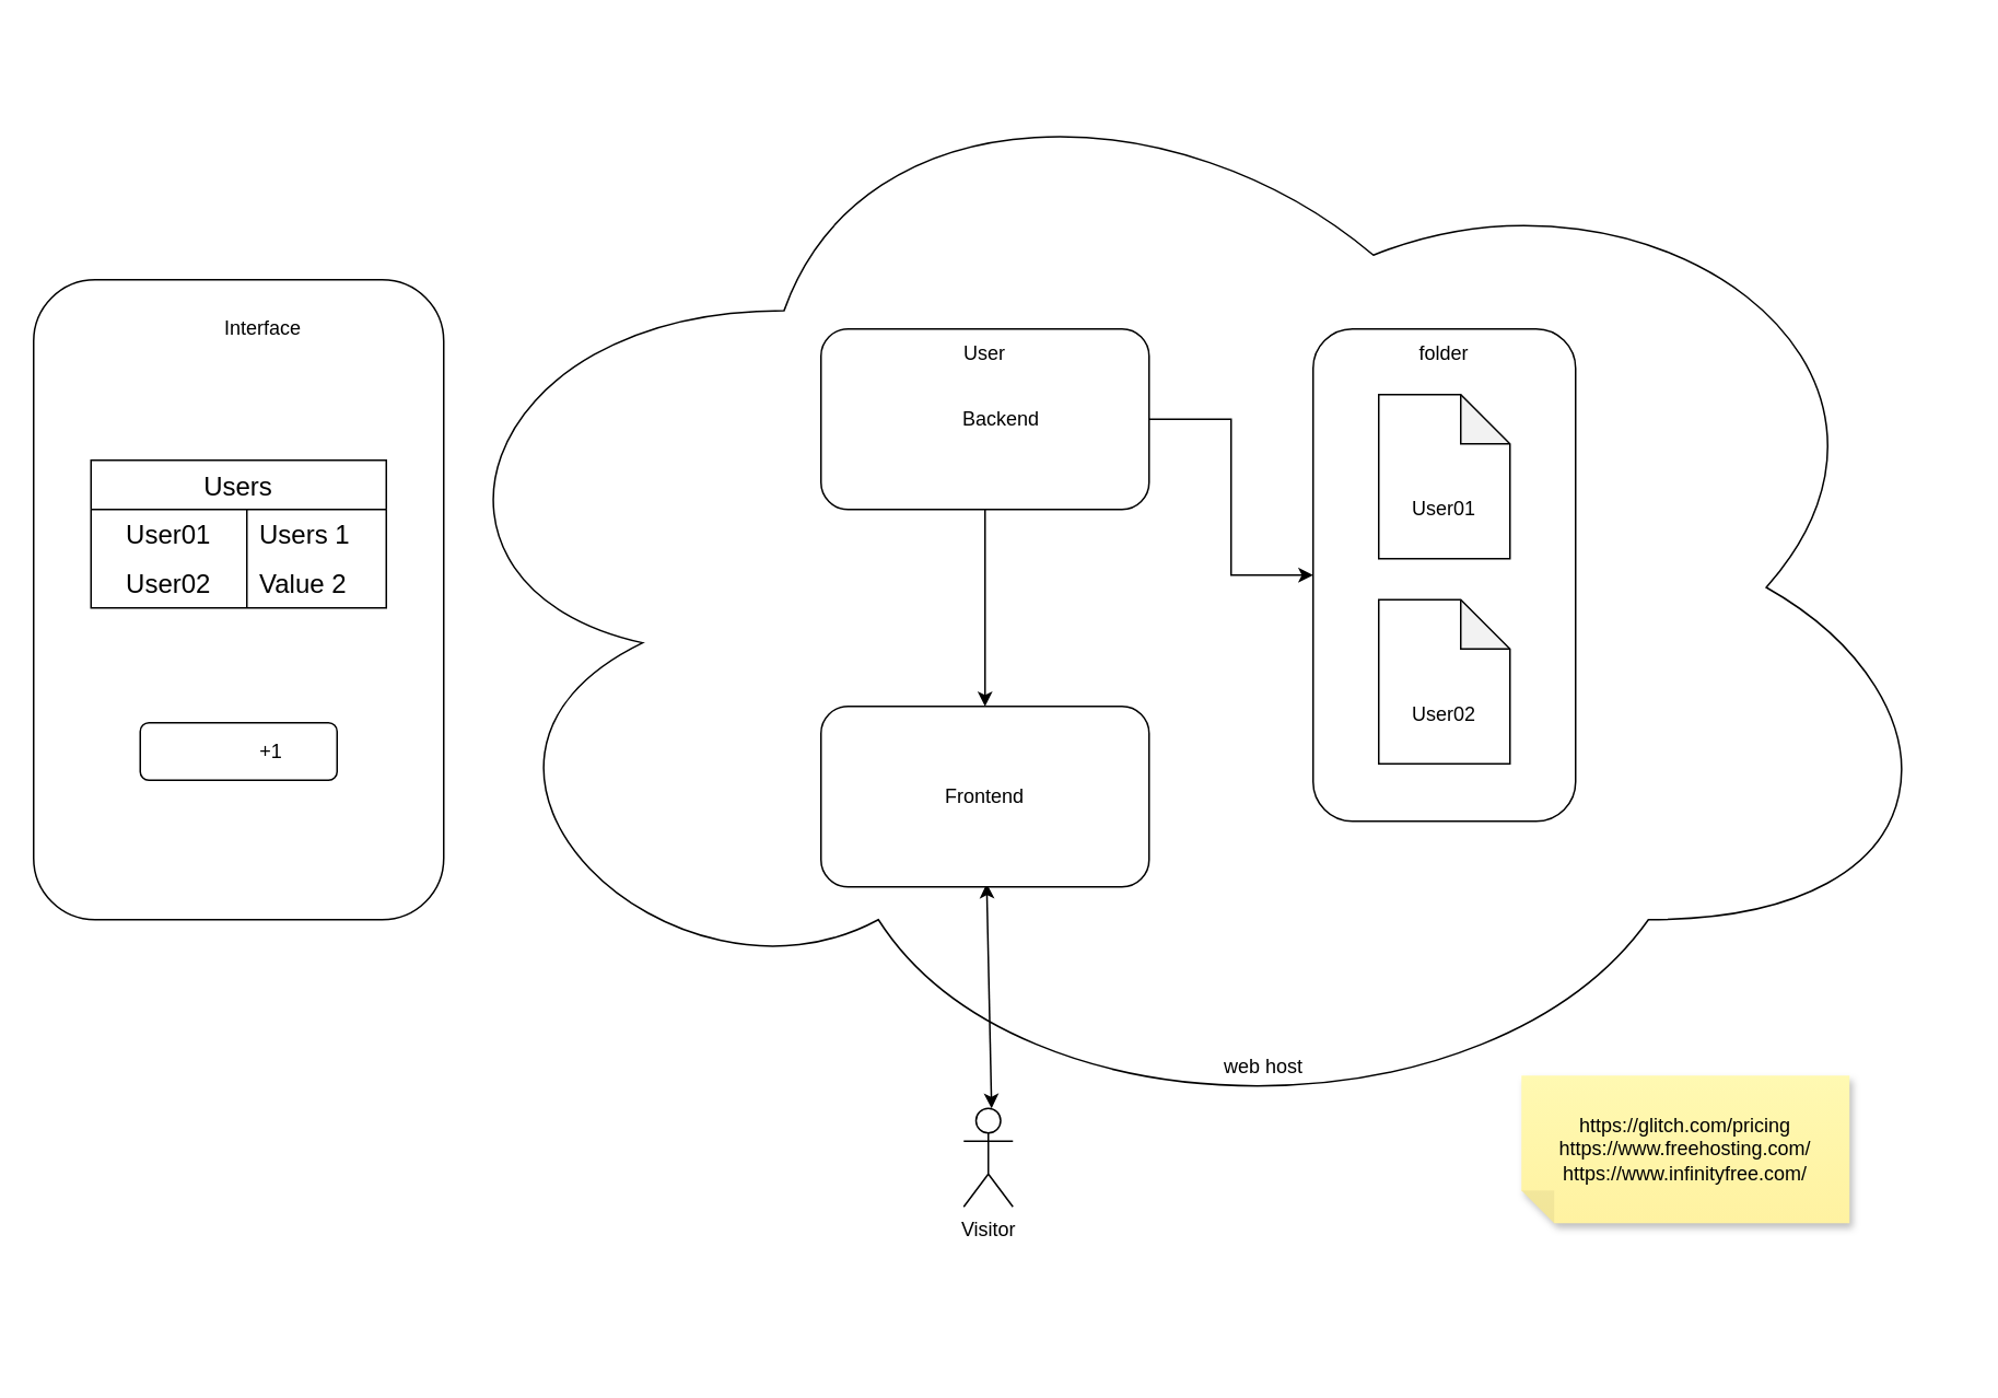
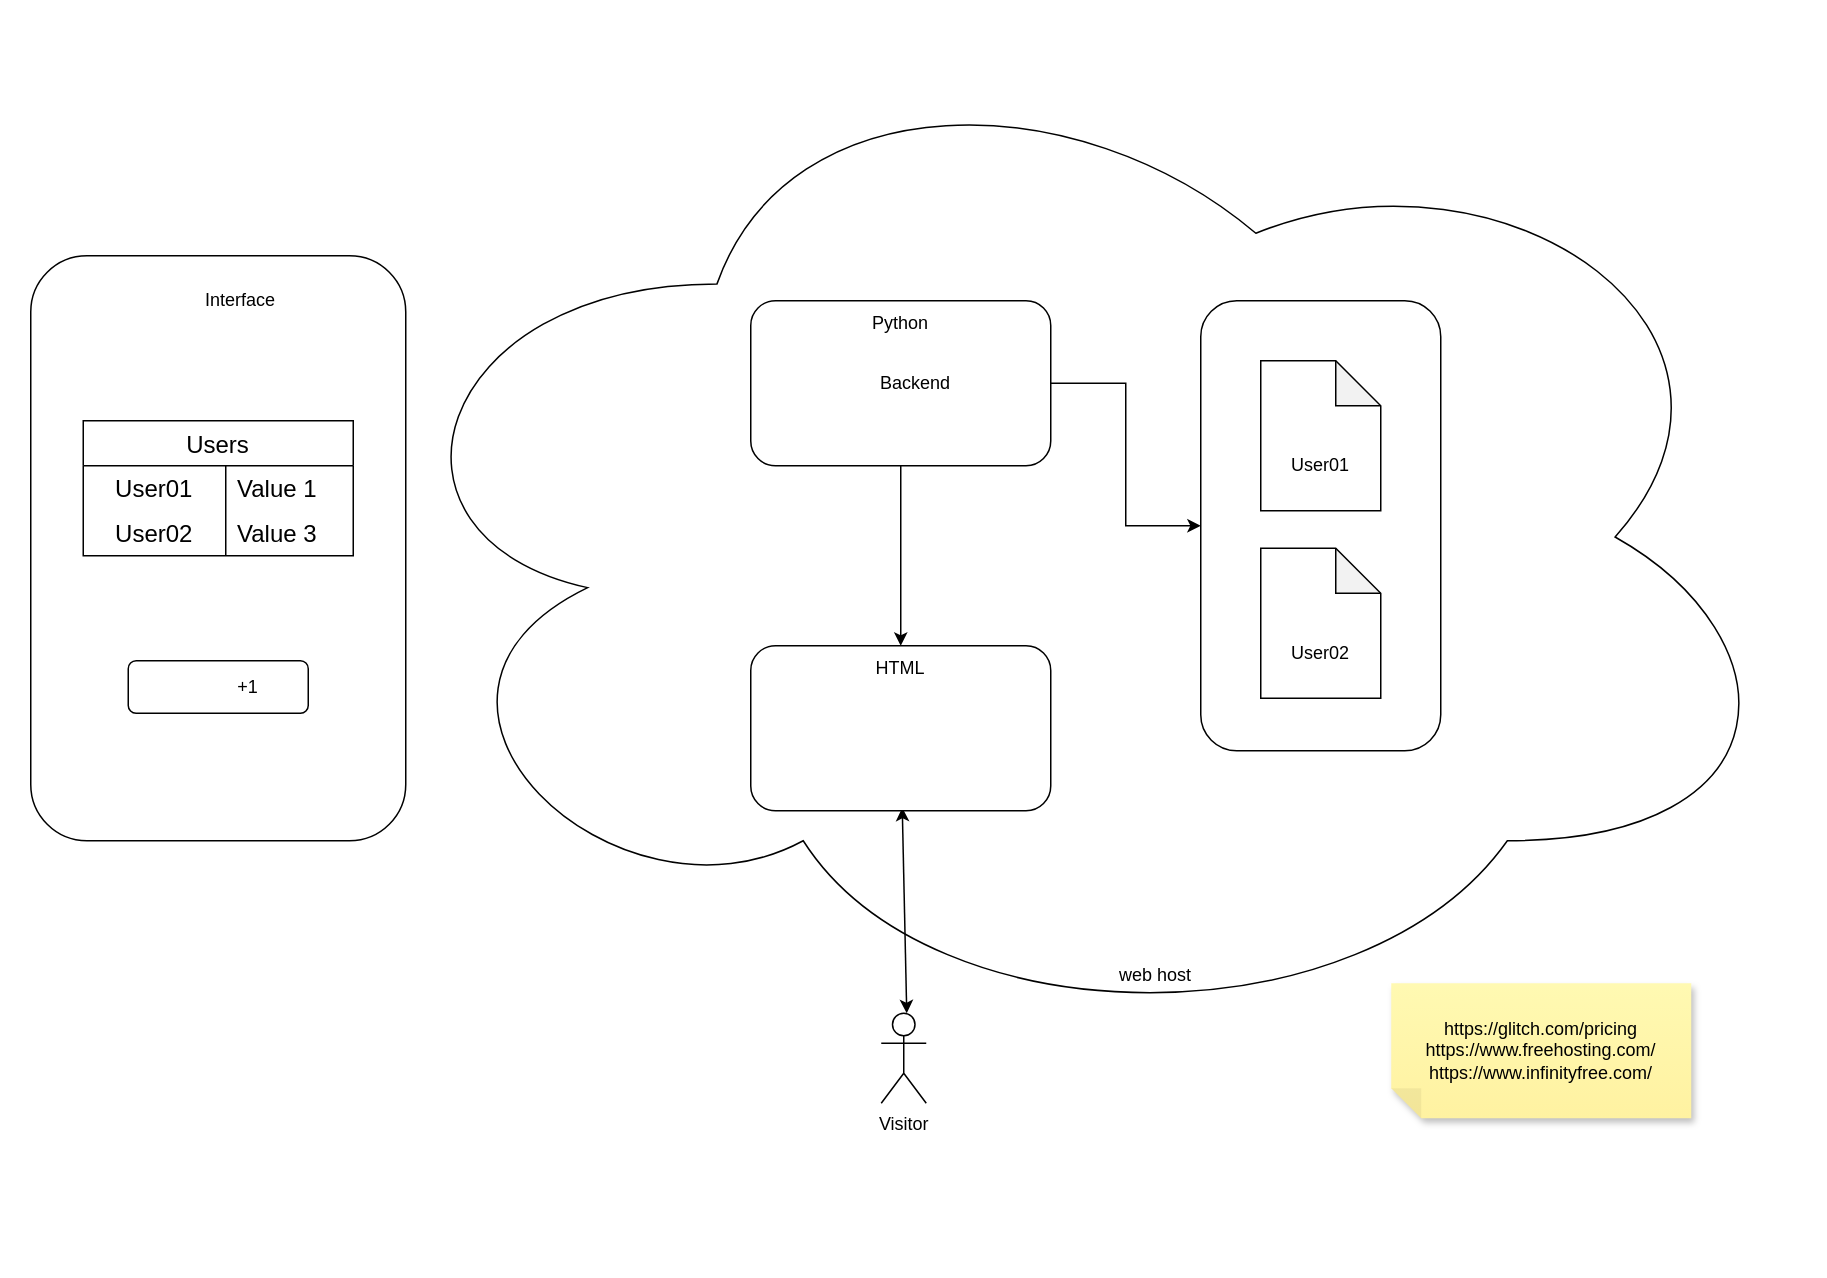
  <mxCell id="0" />
  <mxCell id="1" parent="0" />
  <mxCell id="2" value="" style="ellipse;shape=cloud;whiteSpace=wrap;html=1;" vertex="1" parent="1"><mxGeometry x="238" y="20" width="958" height="675" as="geometry" /></mxCell>
  <mxCell id="3" value="" style="group" vertex="1" connectable="0" parent="1"><mxGeometry x="800" y="200" width="327" height="455" as="geometry" /></mxCell>
  <mxCell id="4" value="" style="rounded=1;whiteSpace=wrap;html=1;" vertex="1" parent="3"><mxGeometry width="160" height="300" as="geometry" /></mxCell>
  <mxCell id="5" value="" style="shape=note;whiteSpace=wrap;html=1;backgroundOutline=1;darkOpacity=0.05;" vertex="1" parent="3"><mxGeometry x="40" y="40" width="80" height="100" as="geometry" /></mxCell>
  <mxCell id="6" value="User01" style="text;html=1;align=center;verticalAlign=middle;whiteSpace=wrap;rounded=0;" vertex="1" parent="3"><mxGeometry x="50" y="95" width="60" height="30" as="geometry" /></mxCell>
  <mxCell id="7" value="" style="shape=note;whiteSpace=wrap;html=1;backgroundOutline=1;darkOpacity=0.05;" vertex="1" parent="3"><mxGeometry x="40" y="165" width="80" height="100" as="geometry" /></mxCell>
  <mxCell id="8" value="User02" style="text;html=1;align=center;verticalAlign=middle;whiteSpace=wrap;rounded=0;" vertex="1" parent="3"><mxGeometry x="50" y="220" width="60" height="30" as="geometry" /></mxCell>
- <mxCell id="9" value="folder" style="text;html=1;align=center;verticalAlign=middle;whiteSpace=wrap;rounded=0;" vertex="1" parent="3"><mxGeometry x="50" width="60" height="30" as="geometry" /></mxCell>
  <mxCell id="10" value="" style="group" vertex="1" connectable="0" parent="1"><mxGeometry x="500" y="200" width="666" height="460" as="geometry" /></mxCell>
  <mxCell id="11" value="" style="group" vertex="1" connectable="0" parent="10"><mxGeometry width="200" height="110" as="geometry" /></mxCell>
  <mxCell id="12" value="" style="rounded=1;whiteSpace=wrap;html=1;" vertex="1" parent="11"><mxGeometry width="200" height="110" as="geometry" /></mxCell>
  <mxCell id="13" value="Backend" style="text;html=1;align=center;verticalAlign=middle;whiteSpace=wrap;rounded=0;" vertex="1" parent="11"><mxGeometry x="80" y="40" width="60" height="30" as="geometry" /></mxCell>
- <mxCell id="14" value="User" style="text;html=1;align=center;verticalAlign=middle;whiteSpace=wrap;rounded=0;" vertex="1" parent="11"><mxGeometry x="70" width="60" height="30" as="geometry" /></mxCell>
+ <mxCell id="14" value="Python" style="text;html=1;align=center;verticalAlign=middle;whiteSpace=wrap;rounded=0;" vertex="1" parent="11"><mxGeometry x="70" width="60" height="30" as="geometry" /></mxCell>
  <mxCell id="15" value="" style="group" vertex="1" connectable="0" parent="1"><mxGeometry x="500" y="430" width="200" height="400" as="geometry" /></mxCell>
  <mxCell id="16" value="Visitor" style="shape=umlActor;verticalLabelPosition=bottom;verticalAlign=top;html=1;outlineConnect=0;" vertex="1" parent="15"><mxGeometry x="87" y="245" width="30" height="60" as="geometry" /></mxCell>
  <mxCell id="17" value="" style="endArrow=classic;startArrow=classic;html=1;rounded=0;entryX=0.46;entryY=0.982;entryDx=0;entryDy=0;entryPerimeter=0;" edge="1" parent="15"><mxGeometry width="50" height="50" relative="1" as="geometry"><mxPoint x="104" y="245" as="sourcePoint" /><mxPoint x="101" y="108.02" as="targetPoint" /></mxGeometry></mxCell>
  <mxCell id="18" value="" style="group" vertex="1" connectable="0" parent="15"><mxGeometry width="200" height="110" as="geometry" /></mxCell>
  <mxCell id="19" value="" style="rounded=1;whiteSpace=wrap;html=1;" vertex="1" parent="18"><mxGeometry width="200" height="110" as="geometry" /></mxCell>
- <mxCell id="20" value="Frontend" style="text;html=1;align=center;verticalAlign=middle;whiteSpace=wrap;rounded=0;" vertex="1" parent="18"><mxGeometry x="70" y="40" width="60" height="30" as="geometry" /></mxCell>
+ <mxCell id="21" value="HTML" style="text;html=1;align=center;verticalAlign=middle;whiteSpace=wrap;rounded=0;" vertex="1" parent="18"><mxGeometry x="70" width="60" height="30" as="geometry" /></mxCell>
  <mxCell id="22" value="web host" style="text;html=1;align=center;verticalAlign=middle;whiteSpace=wrap;rounded=0;" vertex="1" parent="1"><mxGeometry x="740" y="635" width="60" height="30" as="geometry" /></mxCell>
  <mxCell id="23" style="edgeStyle=orthogonalEdgeStyle;rounded=0;orthogonalLoop=1;jettySize=auto;html=1;exitX=1;exitY=0.5;exitDx=0;exitDy=0;" edge="1" parent="1" source="12" target="4"><mxGeometry relative="1" as="geometry" /></mxCell>
  <mxCell id="24" style="edgeStyle=orthogonalEdgeStyle;rounded=0;orthogonalLoop=1;jettySize=auto;html=1;exitX=0.5;exitY=1;exitDx=0;exitDy=0;entryX=0.5;entryY=0;entryDx=0;entryDy=0;" edge="1" parent="1" source="12" target="19"><mxGeometry relative="1" as="geometry" /></mxCell>
  <mxCell id="25" value="&lt;div&gt;https://glitch.com/pricing&lt;/div&gt;https://www.freehosting.com/&lt;br&gt;https://www.infinityfree.com/" style="shape=note;whiteSpace=wrap;html=1;backgroundOutline=1;fontColor=#000000;darkOpacity=0.05;fillColor=#FFF9B2;strokeColor=none;fillStyle=solid;direction=west;gradientDirection=north;gradientColor=#FFF2A1;shadow=1;size=20;pointerEvents=1;" vertex="1" parent="1"><mxGeometry x="927" y="655" width="200" height="90" as="geometry" /></mxCell>
  <mxCell id="26" value="" style="rounded=1;whiteSpace=wrap;html=1;" vertex="1" parent="1"><mxGeometry x="20" y="170" width="250" height="390" as="geometry" /></mxCell>
  <mxCell id="27" value="" style="rounded=1;whiteSpace=wrap;html=1;" vertex="1" parent="1"><mxGeometry x="85" y="440" width="120" height="35" as="geometry" /></mxCell>
  <mxCell id="28" value="+1" style="text;html=1;align=center;verticalAlign=middle;whiteSpace=wrap;rounded=0;" vertex="1" parent="1"><mxGeometry x="135" y="442.5" width="60" height="30" as="geometry" /></mxCell>
  <mxCell id="29" value="Users" style="shape=table;startSize=30;container=1;collapsible=0;childLayout=tableLayout;fixedRows=1;rowLines=0;fontStyle=0;strokeColor=default;fontSize=16;" vertex="1" parent="1"><mxGeometry x="55" y="280" width="180" height="90" as="geometry" /></mxCell>
  <mxCell id="30" value="" style="shape=tableRow;horizontal=0;startSize=0;swimlaneHead=0;swimlaneBody=0;top=0;left=0;bottom=0;right=0;collapsible=0;dropTarget=0;fillColor=none;points=[[0,0.5],[1,0.5]];portConstraint=eastwest;strokeColor=inherit;fontSize=16;" vertex="1" parent="29"><mxGeometry y="30" width="180" height="30" as="geometry" /></mxCell>
  <mxCell id="31" value="User01" style="shape=partialRectangle;html=1;whiteSpace=wrap;connectable=0;fillColor=none;top=0;left=0;bottom=0;right=0;overflow=hidden;pointerEvents=1;strokeColor=inherit;fontSize=16;" vertex="1" parent="30"><mxGeometry width="95" height="30" as="geometry"><mxRectangle width="95" height="30" as="alternateBounds" /></mxGeometry></mxCell>
- <mxCell id="32" value="Users 1" style="shape=partialRectangle;html=1;whiteSpace=wrap;connectable=0;fillColor=none;top=0;left=0;bottom=0;right=0;align=left;spacingLeft=6;overflow=hidden;strokeColor=inherit;fontSize=16;" vertex="1" parent="30"><mxGeometry x="95" width="85" height="30" as="geometry"><mxRectangle width="85" height="30" as="alternateBounds" /></mxGeometry></mxCell>
+ <mxCell id="32" value="Value 1" style="shape=partialRectangle;html=1;whiteSpace=wrap;connectable=0;fillColor=none;top=0;left=0;bottom=0;right=0;align=left;spacingLeft=6;overflow=hidden;strokeColor=inherit;fontSize=16;" vertex="1" parent="30"><mxGeometry x="95" width="85" height="30" as="geometry"><mxRectangle width="85" height="30" as="alternateBounds" /></mxGeometry></mxCell>
  <mxCell id="33" value="" style="shape=tableRow;horizontal=0;startSize=0;swimlaneHead=0;swimlaneBody=0;top=0;left=0;bottom=0;right=0;collapsible=0;dropTarget=0;fillColor=none;points=[[0,0.5],[1,0.5]];portConstraint=eastwest;strokeColor=inherit;fontSize=16;" vertex="1" parent="29"><mxGeometry y="60" width="180" height="30" as="geometry" /></mxCell>
  <mxCell id="34" value="User02" style="shape=partialRectangle;html=1;whiteSpace=wrap;connectable=0;fillColor=none;top=0;left=0;bottom=0;right=0;overflow=hidden;strokeColor=inherit;fontSize=16;" vertex="1" parent="33"><mxGeometry width="95" height="30" as="geometry"><mxRectangle width="95" height="30" as="alternateBounds" /></mxGeometry></mxCell>
- <mxCell id="35" value="Value 2" style="shape=partialRectangle;html=1;whiteSpace=wrap;connectable=0;fillColor=none;top=0;left=0;bottom=0;right=0;align=left;spacingLeft=6;overflow=hidden;strokeColor=inherit;fontSize=16;" vertex="1" parent="33"><mxGeometry x="95" width="85" height="30" as="geometry"><mxRectangle width="85" height="30" as="alternateBounds" /></mxGeometry></mxCell>
+ <mxCell id="35" value="Value 3" style="shape=partialRectangle;html=1;whiteSpace=wrap;connectable=0;fillColor=none;top=0;left=0;bottom=0;right=0;align=left;spacingLeft=6;overflow=hidden;strokeColor=inherit;fontSize=16;" vertex="1" parent="33"><mxGeometry x="95" width="85" height="30" as="geometry"><mxRectangle width="85" height="30" as="alternateBounds" /></mxGeometry></mxCell>
  <mxCell id="36" value="Interface" style="text;html=1;align=center;verticalAlign=middle;whiteSpace=wrap;rounded=0;" vertex="1" parent="1"><mxGeometry x="130" y="185" width="60" height="30" as="geometry" /></mxCell>
